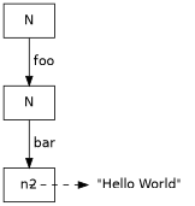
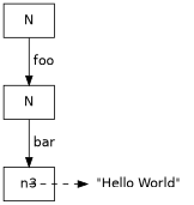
  digraph {
    fontname="DejaVu Sans"
    node [fontname="DejaVu Sans" shape=box]
    edge [fontname="DejaVu Sans"]
-   n2
+   n2 [label=n3]
    v2 [label="\"Hello World\"" shape=plaintext]
    root [label=N]
    n1 [label=N]
    subgraph sub_1 {
      rank=same
      n2
      v2
    }
    n2 -> v2 [style=dashed tailclip=false]
    root -> n1 [label=" foo"]
    n1 -> n2 [label=" bar"]
  }
